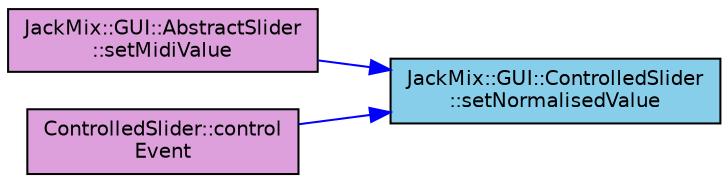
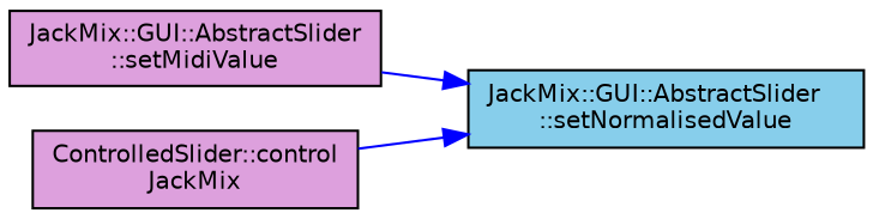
  digraph {
    rankdir=RL
    node [color=black fillcolor=plum fontname=Helvetica fontsize=10 shape=record style=filled]
    edge [color=blue dir=back fontname=Helvetica fontsize=10 labelfontname=Helvetica labelfontsize=10 style=solid]
-   n1 [fillcolor=skyblue fontcolor=black height=0.2 label="JackMix::GUI::ControlledSlider\l::setNormalisedValue" width=0.4]
+   n1 [fillcolor=skyblue fontcolor=black height=0.2 label="JackMix::GUI::AbstractSlider\l::setNormalisedValue" width=0.4]
    n2 [height=0.2 label="JackMix::GUI::AbstractSlider\l::setMidiValue" width=0.4]
-   n3 [height=0.2 label="ControlledSlider::control\lEvent" width=0.4]
+   n3 [height=0.2 label="ControlledSlider::control\lJackMix" width=0.4]
    n1 -> n2
    n1 -> n3
  }
